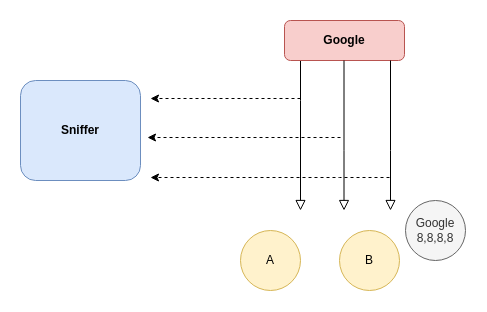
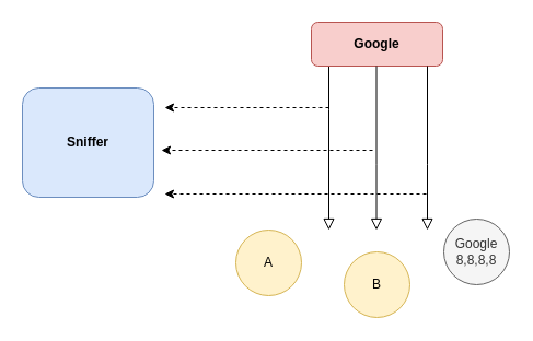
  <mxCell id="0" />
  <mxCell id="1" parent="0" />
  <mxCell id="2" value="" style="rounded=0;html=1;jettySize=auto;orthogonalLoop=1;fontSize=11;endArrow=block;endFill=0;endSize=8;strokeWidth=1;shadow=0;labelBackgroundColor=none;edgeStyle=orthogonalEdgeStyle;" parent="1" edge="1"><mxGeometry relative="1" as="geometry"><mxPoint x="300" y="60" as="sourcePoint" /><mxPoint x="300" y="210" as="targetPoint" /><Array as="points"><mxPoint x="300" y="100" /><mxPoint x="300" y="100" /></Array></mxGeometry></mxCell>
  <mxCell id="3" value="&lt;b style=&quot;border-color: var(--border-color);&quot;&gt;Google&lt;/b&gt;" style="rounded=1;whiteSpace=wrap;html=1;fontSize=12;glass=0;strokeWidth=1;shadow=0;fillColor=#f8cecc;strokeColor=#b85450;" parent="1" vertex="1"><mxGeometry x="284" y="20" width="120" height="40" as="geometry" /></mxCell>
  <mxCell id="4" value="" style="rounded=0;html=1;jettySize=auto;orthogonalLoop=1;fontSize=11;endArrow=block;endFill=0;endSize=8;strokeWidth=1;shadow=0;labelBackgroundColor=none;edgeStyle=orthogonalEdgeStyle;" edge="1" parent="1"><mxGeometry relative="1" as="geometry"><mxPoint x="343.5" y="60" as="sourcePoint" /><mxPoint x="343.5" y="210" as="targetPoint" /><Array as="points"><mxPoint x="343.5" y="150" /><mxPoint x="343.5" y="150" /></Array></mxGeometry></mxCell>
  <mxCell id="5" value="" style="rounded=0;html=1;jettySize=auto;orthogonalLoop=1;fontSize=11;endArrow=block;endFill=0;endSize=8;strokeWidth=1;shadow=0;labelBackgroundColor=none;edgeStyle=orthogonalEdgeStyle;" edge="1" parent="1"><mxGeometry relative="1" as="geometry"><mxPoint x="390" y="60" as="sourcePoint" /><mxPoint x="390" y="210" as="targetPoint" /><Array as="points"><mxPoint x="390" y="150" /><mxPoint x="390" y="150" /></Array></mxGeometry></mxCell>
- <mxCell id="6" value="B" style="ellipse;whiteSpace=wrap;html=1;aspect=fixed;fillColor=#fff2cc;strokeColor=#d6b656;" vertex="1" parent="1"><mxGeometry x="339" y="230" width="60" height="60" as="geometry" /></mxCell>
- <mxCell id="7" value="A" style="ellipse;whiteSpace=wrap;html=1;aspect=fixed;fillColor=#fff2cc;strokeColor=#d6b656;" vertex="1" parent="1"><mxGeometry x="240" y="230" width="60" height="60" as="geometry" /></mxCell>
+ <mxCell id="6" value="B" style="ellipse;whiteSpace=wrap;html=1;aspect=fixed;fillColor=#fff2cc;strokeColor=#d6b656;" vertex="1" parent="1"><mxGeometry x="314" y="230" width="60" height="60" as="geometry" /></mxCell>
+ <mxCell id="7" value="A" style="ellipse;whiteSpace=wrap;html=1;aspect=fixed;fillColor=#fff2cc;strokeColor=#d6b656;" vertex="1" parent="1"><mxGeometry x="215" y="210" width="60" height="60" as="geometry" /></mxCell>
  <mxCell id="8" value="Google&lt;br&gt;8,8,8,8" style="ellipse;whiteSpace=wrap;html=1;aspect=fixed;fillColor=#f5f5f5;fontColor=#333333;strokeColor=#666666;" vertex="1" parent="1"><mxGeometry x="405" y="200" width="60" height="60" as="geometry" /></mxCell>
  <mxCell id="9" value="&lt;b style=&quot;border-color: var(--border-color);&quot;&gt;Sniffer&lt;/b&gt;" style="rounded=1;whiteSpace=wrap;html=1;fontSize=12;glass=0;strokeWidth=1;shadow=0;fillColor=#dae8fc;strokeColor=#6c8ebf;" vertex="1" parent="1"><mxGeometry x="20" y="80" width="120" height="100" as="geometry" /></mxCell>
  <mxCell id="10" value="" style="endArrow=classic;html=1;rounded=0;dashed=1;" edge="1" parent="1"><mxGeometry width="50" height="50" relative="1" as="geometry"><mxPoint x="389" y="177" as="sourcePoint" /><mxPoint x="150" y="177" as="targetPoint" /><Array as="points"><mxPoint x="339" y="177" /></Array></mxGeometry></mxCell>
  <mxCell id="11" value="" style="endArrow=classic;html=1;rounded=0;dashed=1;" edge="1" parent="1"><mxGeometry width="50" height="50" relative="1" as="geometry"><mxPoint x="340" y="137" as="sourcePoint" /><mxPoint x="147" y="137" as="targetPoint" /><Array as="points"><mxPoint x="336" y="137" /></Array></mxGeometry></mxCell>
  <mxCell id="12" value="" style="endArrow=classic;html=1;rounded=0;dashed=1;" edge="1" parent="1"><mxGeometry width="50" height="50" relative="1" as="geometry"><mxPoint x="300" y="98" as="sourcePoint" /><mxPoint x="150" y="98" as="targetPoint" /><Array as="points"><mxPoint x="296" y="98" /></Array></mxGeometry></mxCell>
